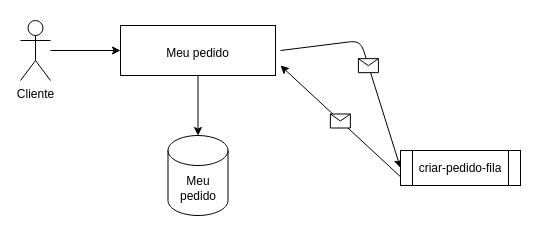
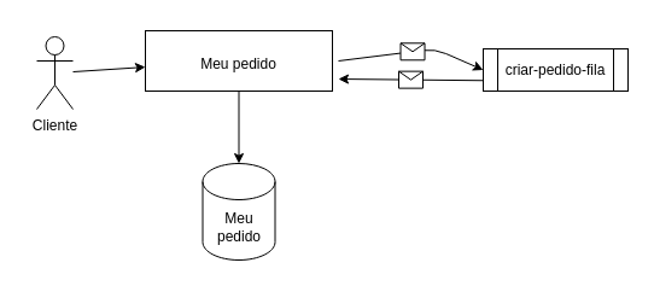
  <mxCell id="0" />
  <mxCell id="1" parent="0" />
  <mxCell id="2" value="" style="edgeStyle=none;html=1;" edge="1" parent="1" source="3" target="6"><mxGeometry relative="1" as="geometry" /></mxCell>
- <mxCell id="3" value="Cliente&lt;br&gt;" style="shape=umlActor;verticalLabelPosition=bottom;verticalAlign=top;html=1;outlineConnect=0;" vertex="1" parent="1"><mxGeometry x="20" y="20" width="30" height="60" as="geometry" /></mxCell>
+ <mxCell id="3" value="Cliente&lt;br&gt;" style="shape=umlActor;verticalLabelPosition=bottom;verticalAlign=top;html=1;outlineConnect=0;" vertex="1" parent="1"><mxGeometry x="30" y="30" width="30" height="60" as="geometry" /></mxCell>
  <mxCell id="4" value="Meu pedido" style="shape=cylinder3;whiteSpace=wrap;html=1;boundedLbl=1;backgroundOutline=1;size=15;" vertex="1" parent="1"><mxGeometry x="167.5" y="135" width="60" height="80" as="geometry" /></mxCell>
  <mxCell id="5" style="edgeStyle=none;html=1;" edge="1" parent="1" source="6" target="4"><mxGeometry relative="1" as="geometry" /></mxCell>
  <mxCell id="6" value="&lt;br&gt;Meu pedido" style="whiteSpace=wrap;html=1;verticalAlign=top;" vertex="1" parent="1"><mxGeometry x="120" y="25" width="155" height="50" as="geometry" /></mxCell>
  <mxCell id="7" value="" style="endArrow=classic;html=1;entryX=0;entryY=0.5;entryDx=0;entryDy=0;" edge="1" parent="1" target="11"><mxGeometry relative="1" as="geometry"><mxPoint x="280" y="50" as="sourcePoint" /><mxPoint x="390" y="50" as="targetPoint" /><Array as="points"><mxPoint x="360" y="40" /></Array></mxGeometry></mxCell>
  <mxCell id="8" value="" style="shape=message;html=1;outlineConnect=0;" vertex="1" parent="7"><mxGeometry width="20" height="14" relative="1" as="geometry"><mxPoint x="-10" y="-7" as="offset" /></mxGeometry></mxCell>
  <mxCell id="9" value="" style="endArrow=classic;html=1;exitX=0;exitY=0.75;exitDx=0;exitDy=0;" edge="1" parent="1" source="11"><mxGeometry relative="1" as="geometry"><mxPoint x="390" y="65" as="sourcePoint" /><mxPoint x="280" y="65" as="targetPoint" /></mxGeometry></mxCell>
  <mxCell id="10" value="" style="shape=message;html=1;outlineConnect=0;" vertex="1" parent="9"><mxGeometry width="20" height="14" relative="1" as="geometry"><mxPoint x="-10" y="-7" as="offset" /></mxGeometry></mxCell>
- <mxCell id="11" value="criar-pedido-fila" style="shape=process;whiteSpace=wrap;html=1;backgroundOutline=1;" vertex="1" parent="1"><mxGeometry x="400" y="150" width="120" height="35" as="geometry" /></mxCell>
+ <mxCell id="11" value="criar-pedido-fila" style="shape=process;whiteSpace=wrap;html=1;backgroundOutline=1;" vertex="1" parent="1"><mxGeometry x="400" y="40" width="120" height="35" as="geometry" /></mxCell>
